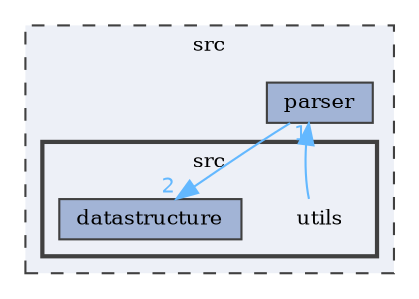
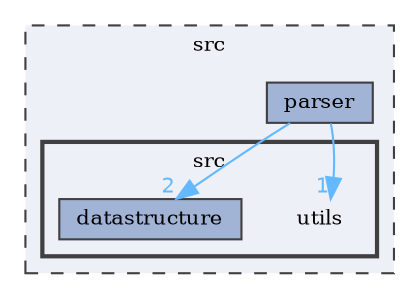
  digraph {
    compound=true
    fontname="DejaVu Serif"
    node [fontname="DejaVu Serif" fontsize=10 shape=box color=grey25 fillcolor="#a2b4d6" style=filled]
    edge [color=steelblue1 fontcolor=steelblue1 fontname="DejaVu Serif" fontsize=10 labeldistance=1.5 labelfontname=Helvetica labelfontsize=10]
    n1 [height=0.2 label=utils shape=plaintext width=0.4 color="" fillcolor="" style=""]
    n2 [height=0.2 label=datastructure width=0.4]
    n3 [height=0.2 label=parser width=0.4]
    subgraph cluster_1 {
      bgcolor="#edf0f7"
      fontsize=10
      label=src
      pencolor=grey25
      style="filled,dashed"
      n3
      subgraph cluster_2 {
        bgcolor="#edf0f7"
        fontsize=10
        label=src
        pencolor=grey25
        style="filled,bold"
        n1
        n2
      }
    }
-   n1 -> n3 [headlabel=1]
+   n3 -> n1 [headlabel=1]
    n3 -> n2 [headlabel=2]
  }
